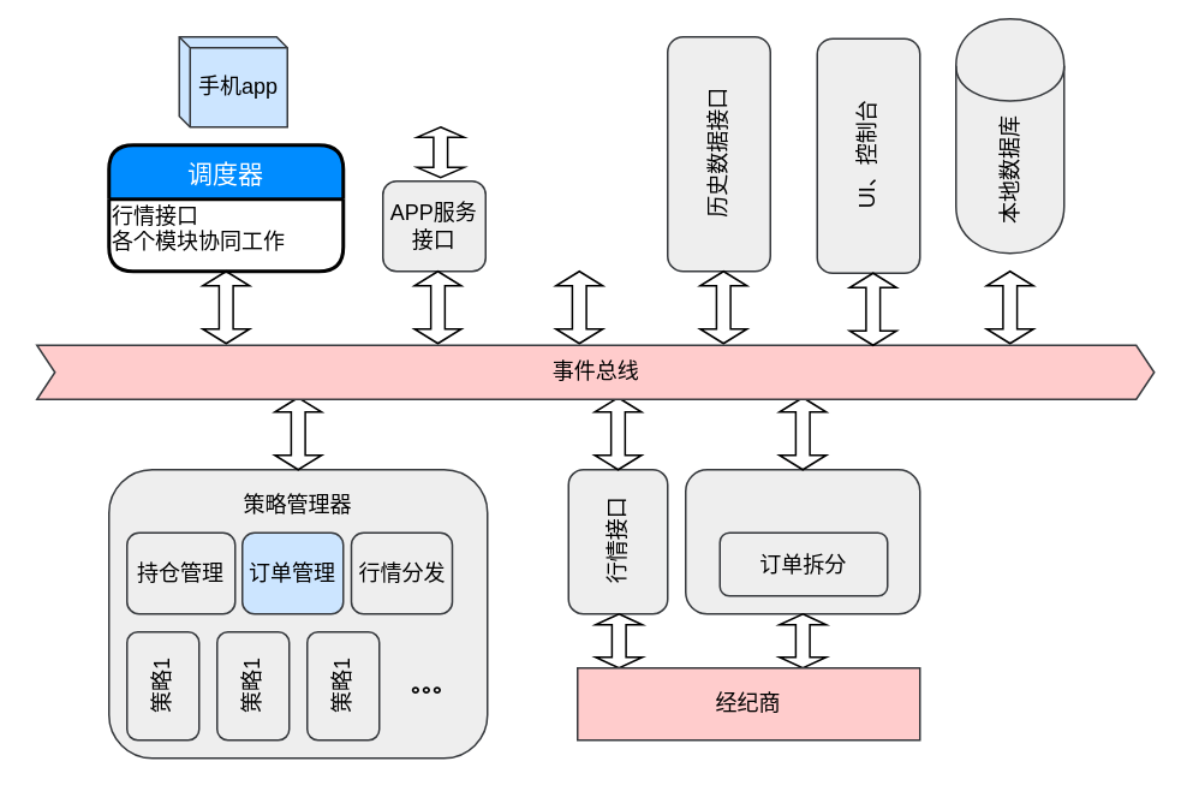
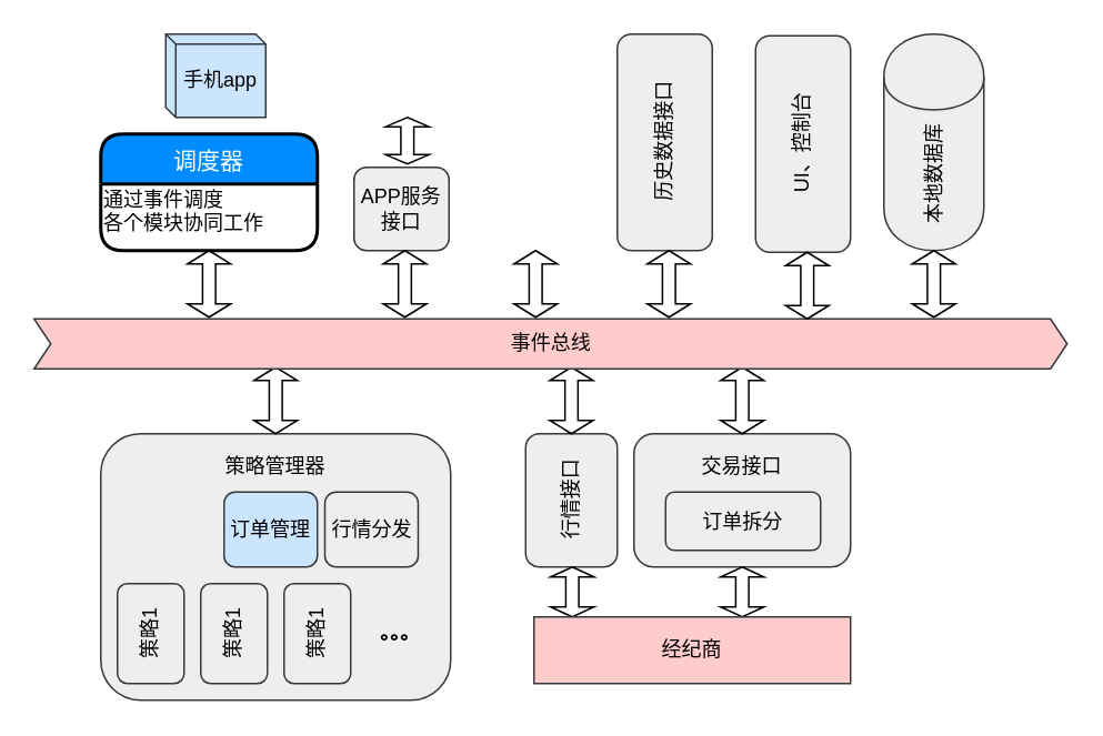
  <mxCell id="0" />
  <mxCell id="1" parent="0" />
- <mxCell id="2" value="本地数据库" style="shape=cylinder;whiteSpace=wrap;html=1;boundedLbl=1;backgroundOutline=1;horizontal=0;fillColor=#eeeeee;strokeColor=#36393d;" parent="1" vertex="1"><mxGeometry x="530" y="10" width="60" height="130" as="geometry" /></mxCell>
+ <mxCell id="2" value="本地数据库" style="shape=cylinder;whiteSpace=wrap;html=1;boundedLbl=1;backgroundOutline=1;horizontal=0;fillColor=#eeeeee;strokeColor=#36393d;" parent="1" vertex="1"><mxGeometry x="530" y="20" width="60" height="130" as="geometry" /></mxCell>
  <mxCell id="3" value="" style="rounded=1;whiteSpace=wrap;html=1;fillColor=#eeeeee;strokeColor=#36393d;" parent="1" vertex="1"><mxGeometry x="60" y="260" width="210" height="160" as="geometry" /></mxCell>
  <mxCell id="4" value="策略1" style="rounded=1;whiteSpace=wrap;html=1;horizontal=0;fontStyle=0;fillColor=#eeeeee;strokeColor=#36393d;" parent="1" vertex="1"><mxGeometry x="70" y="350" width="40" height="60" as="geometry" /></mxCell>
  <mxCell id="5" value="策略1" style="rounded=1;whiteSpace=wrap;html=1;horizontal=0;fontStyle=0;fillColor=#eeeeee;strokeColor=#36393d;" parent="1" vertex="1"><mxGeometry x="120" y="350" width="40" height="60" as="geometry" /></mxCell>
  <mxCell id="6" value="策略1" style="rounded=1;whiteSpace=wrap;html=1;horizontal=0;fontStyle=0;fillColor=#eeeeee;strokeColor=#36393d;" parent="1" vertex="1"><mxGeometry x="170" y="350" width="40" height="60" as="geometry" /></mxCell>
  <mxCell id="7" value="&lt;b&gt;。。。&lt;/b&gt;" style="text;html=1;strokeColor=none;fillColor=none;align=center;verticalAlign=middle;whiteSpace=wrap;rounded=0;" parent="1" vertex="1"><mxGeometry x="220" y="370" width="40" height="20" as="geometry" /></mxCell>
  <mxCell id="8" value="策略管理器" style="text;html=1;strokeColor=none;fillColor=none;align=center;verticalAlign=middle;whiteSpace=wrap;rounded=0;" parent="1" vertex="1"><mxGeometry x="125" y="270" width="80" height="20" as="geometry" /></mxCell>
  <mxCell id="9" value="" style="shape=doubleArrow;direction=south;whiteSpace=wrap;html=1;" parent="1" vertex="1"><mxGeometry x="152" y="220" width="26" height="40" as="geometry" /></mxCell>
  <mxCell id="10" value="" style="shape=doubleArrow;direction=south;whiteSpace=wrap;html=1;" parent="1" vertex="1"><mxGeometry x="547" y="150" width="26" height="40" as="geometry" /></mxCell>
  <mxCell id="11" value="行情接口" style="rounded=1;whiteSpace=wrap;html=1;horizontal=0;fillColor=#eeeeee;strokeColor=#36393d;" parent="1" vertex="1"><mxGeometry x="315" y="260" width="55" height="80" as="geometry" /></mxCell>
  <mxCell id="12" value="" style="rounded=1;whiteSpace=wrap;html=1;horizontal=1;fillColor=#eeeeee;strokeColor=#36393d;" parent="1" vertex="1"><mxGeometry x="380" y="260" width="130" height="80" as="geometry" /></mxCell>
  <mxCell id="13" value="" style="shape=doubleArrow;direction=south;whiteSpace=wrap;html=1;" parent="1" vertex="1"><mxGeometry x="329.5" y="220" width="26" height="40" as="geometry" /></mxCell>
  <mxCell id="14" value="" style="shape=doubleArrow;direction=south;whiteSpace=wrap;html=1;" parent="1" vertex="1"><mxGeometry x="432" y="220" width="26" height="40" as="geometry" /></mxCell>
  <mxCell id="15" value="APP服务接口" style="rounded=1;whiteSpace=wrap;html=1;horizontal=1;fillColor=#eeeeee;strokeColor=#36393d;" parent="1" vertex="1"><mxGeometry x="212" y="100" width="57" height="50" as="geometry" /></mxCell>
  <mxCell id="16" value="" style="shape=doubleArrow;direction=south;whiteSpace=wrap;html=1;" parent="1" vertex="1"><mxGeometry x="229.5" y="150" width="26" height="40" as="geometry" /></mxCell>
- <mxCell id="17" value="持仓管理" style="rounded=1;whiteSpace=wrap;html=1;fillColor=#eeeeee;strokeColor=#36393d;" parent="1" vertex="1"><mxGeometry x="70" y="295" width="60" height="45" as="geometry" /></mxCell>
  <mxCell id="18" value="订单拆分" style="rounded=1;whiteSpace=wrap;html=1;fillColor=#eeeeee;strokeColor=#36393d;" parent="1" vertex="1"><mxGeometry x="399" y="295" width="93" height="35" as="geometry" /></mxCell>
+ <mxCell id="19" value="交易接口" style="text;html=1;strokeColor=none;fillColor=none;align=center;verticalAlign=middle;whiteSpace=wrap;rounded=0;" parent="1" vertex="1"><mxGeometry x="414" y="270" width="62" height="20" as="geometry" /></mxCell>
  <mxCell id="20" value="订单管理" style="rounded=1;whiteSpace=wrap;html=1;fillColor=#cce5ff;strokeColor=#36393d;" parent="1" vertex="1"><mxGeometry x="134" y="295" width="56" height="45" as="geometry" /></mxCell>
  <mxCell id="21" value="" style="shape=doubleArrow;direction=south;whiteSpace=wrap;html=1;" parent="1" vertex="1"><mxGeometry x="112" y="150" width="26" height="40" as="geometry" /></mxCell>
  <mxCell id="22" value="调度器" style="swimlane;childLayout=stackLayout;horizontal=1;startSize=30;horizontalStack=0;fillColor=#008cff;fontColor=#FFFFFF;rounded=1;fontSize=14;fontStyle=0;strokeWidth=2;resizeParent=0;resizeLast=1;shadow=0;dashed=0;align=center;" parent="1" vertex="1"><mxGeometry x="60" y="80" width="130" height="70" as="geometry" /></mxCell>
- <mxCell id="23" value="行情接口&lt;br&gt;各个模块协同工作" style="text;html=1;resizable=0;points=[];autosize=1;align=left;verticalAlign=top;spacingTop=-4;" parent="22" vertex="1"><mxGeometry y="30" width="130" height="40" as="geometry" /></mxCell>
+ <mxCell id="23" value="通过事件调度&lt;br&gt;各个模块协同工作" style="text;html=1;resizable=0;points=[];autosize=1;align=left;verticalAlign=top;spacingTop=-4;" parent="22" vertex="1"><mxGeometry y="30" width="130" height="40" as="geometry" /></mxCell>
  <mxCell id="24" value="" style="shape=doubleArrow;direction=south;whiteSpace=wrap;html=1;" parent="1" vertex="1"><mxGeometry x="308" y="150" width="26" height="40" as="geometry" /></mxCell>
  <mxCell id="25" value="历史数据接口" style="rounded=1;whiteSpace=wrap;html=1;horizontal=0;fillColor=#eeeeee;strokeColor=#36393d;" parent="1" vertex="1"><mxGeometry x="370" y="20" width="57" height="130" as="geometry" /></mxCell>
  <mxCell id="26" value="" style="shape=doubleArrow;direction=south;whiteSpace=wrap;html=1;" parent="1" vertex="1"><mxGeometry x="388" y="150" width="26" height="40" as="geometry" /></mxCell>
  <mxCell id="27" value="" style="shape=doubleArrow;direction=south;whiteSpace=wrap;html=1;" parent="1" vertex="1"><mxGeometry x="330" y="340" width="26" height="30" as="geometry" /></mxCell>
  <mxCell id="28" value="" style="shape=doubleArrow;direction=south;whiteSpace=wrap;html=1;" parent="1" vertex="1"><mxGeometry x="432" y="340" width="26" height="30" as="geometry" /></mxCell>
  <mxCell id="29" value="经纪商" style="rounded=0;whiteSpace=wrap;html=1;fillColor=#ffcccc;strokeColor=#36393d;" parent="1" vertex="1"><mxGeometry x="320" y="370" width="190" height="40" as="geometry" /></mxCell>
  <mxCell id="30" value="手机app" style="shape=cube;whiteSpace=wrap;html=1;boundedLbl=1;backgroundOutline=1;size=6;fillColor=#cce5ff;strokeColor=#36393d;" parent="1" vertex="1"><mxGeometry x="99" y="20" width="60" height="50" as="geometry" /></mxCell>
  <mxCell id="31" value="事件总线" style="html=1;shadow=0;dashed=0;align=center;verticalAlign=middle;shape=mxgraph.arrows2.arrow;dy=0;dx=10;notch=10;fillColor=#ffcccc;strokeColor=#36393d;" parent="1" vertex="1"><mxGeometry x="20" y="191" width="620" height="30" as="geometry" /></mxCell>
  <mxCell id="32" value="" style="shape=doubleArrow;direction=south;whiteSpace=wrap;html=1;" parent="1" vertex="1"><mxGeometry x="231" y="70" width="26" height="28" as="geometry" /></mxCell>
  <mxCell id="33" value="UI、控制台" style="rounded=1;whiteSpace=wrap;html=1;horizontal=0;fillColor=#eeeeee;strokeColor=#36393d;" vertex="1" parent="1"><mxGeometry x="453" y="21" width="57" height="130" as="geometry" /></mxCell>
  <mxCell id="34" value="" style="shape=doubleArrow;direction=south;whiteSpace=wrap;html=1;" vertex="1" parent="1"><mxGeometry x="471" y="151" width="26" height="40" as="geometry" /></mxCell>
  <mxCell id="35" value="行情分发" style="rounded=1;whiteSpace=wrap;html=1;fillColor=#eeeeee;strokeColor=#36393d;" vertex="1" parent="1"><mxGeometry x="194.5" y="295" width="56" height="45" as="geometry" /></mxCell>
